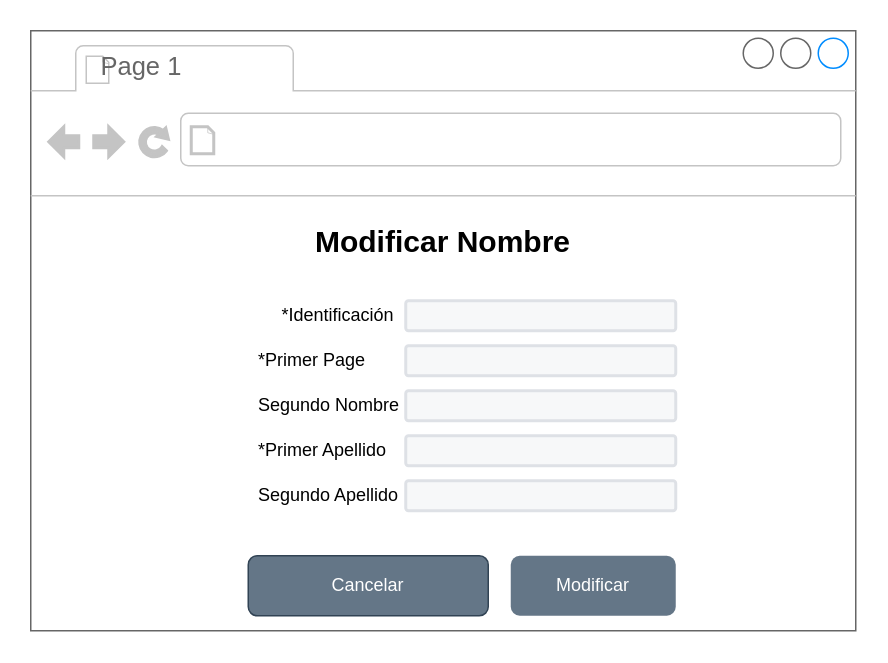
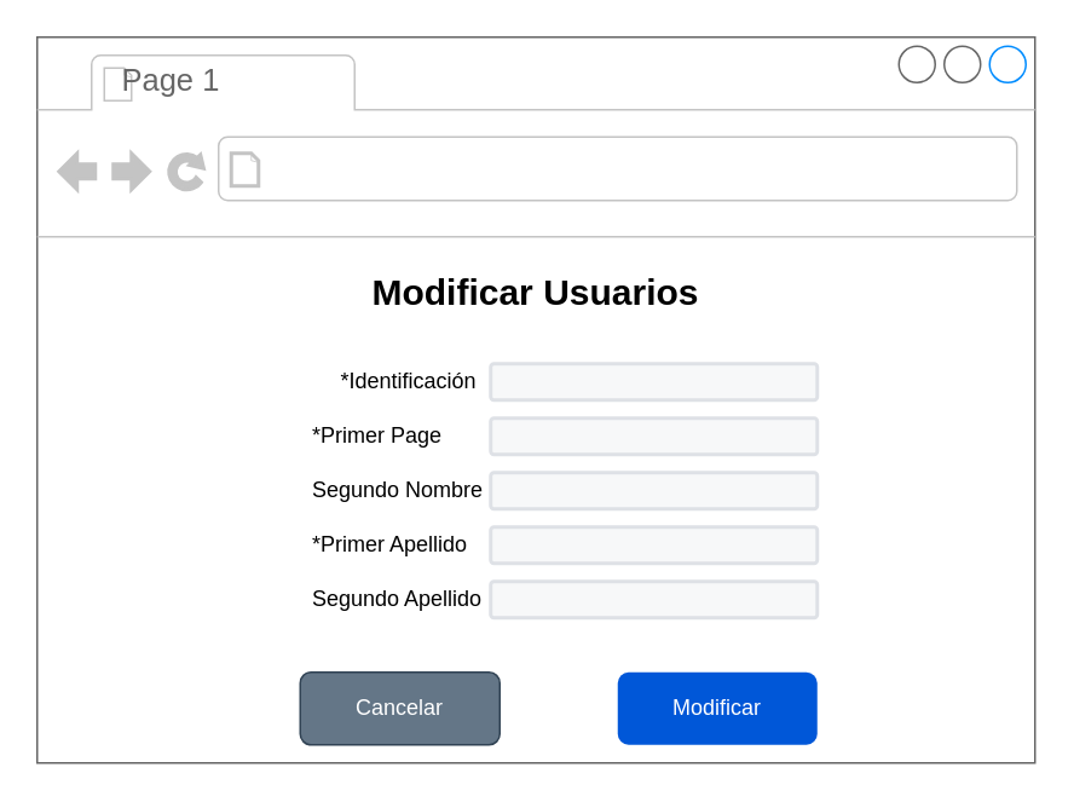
  <mxCell id="0" />
  <mxCell id="1" parent="0" />
  <mxCell id="2" value="" style="strokeWidth=1;shadow=0;dashed=0;align=center;html=1;shape=mxgraph.mockup.containers.browserWindow;rSize=0;strokeColor=#666666;strokeColor2=#008cff;strokeColor3=#c4c4c4;mainText=,;recursiveResize=0;" vertex="1" parent="1"><mxGeometry x="20" y="20" width="550" height="400" as="geometry" /></mxCell>
  <mxCell id="3" value="Page 1" style="strokeWidth=1;shadow=0;dashed=0;align=center;html=1;shape=mxgraph.mockup.containers.anchor;fontSize=17;fontColor=#666666;align=left;whiteSpace=wrap;" vertex="1" parent="2"><mxGeometry x="45" y="12" width="110" height="26" as="geometry" /></mxCell>
- <mxCell id="4" value="Modificar Nombre" style="text;html=1;whiteSpace=wrap;strokeColor=none;fillColor=none;align=center;verticalAlign=middle;rounded=0;strokeWidth=5;fontSize=20;fontStyle=1" vertex="1" parent="2"><mxGeometry x="100" y="130" width="350" height="20" as="geometry" /></mxCell>
+ <mxCell id="4" value="Modificar Usuarios" style="text;html=1;whiteSpace=wrap;strokeColor=none;fillColor=none;align=center;verticalAlign=middle;rounded=0;strokeWidth=5;fontSize=20;fontStyle=1" vertex="1" parent="2"><mxGeometry x="100" y="130" width="350" height="20" as="geometry" /></mxCell>
  <mxCell id="5" value="*Identificación" style="text;html=1;whiteSpace=wrap;strokeColor=none;fillColor=none;align=center;verticalAlign=middle;rounded=0;" vertex="1" parent="2"><mxGeometry x="160" y="175" width="90" height="30" as="geometry" /></mxCell>
  <mxCell id="6" value="*Primer Page" style="text;html=1;whiteSpace=wrap;strokeColor=none;fillColor=none;align=left;verticalAlign=middle;rounded=0;" vertex="1" parent="2"><mxGeometry x="150" y="205" width="100" height="30" as="geometry" /></mxCell>
  <mxCell id="7" value="Segundo Nombre" style="text;html=1;whiteSpace=wrap;strokeColor=none;fillColor=none;align=left;verticalAlign=middle;rounded=0;" vertex="1" parent="2"><mxGeometry x="150" y="235" width="110" height="30" as="geometry" /></mxCell>
  <mxCell id="8" value="*Primer Apellido" style="text;html=1;whiteSpace=wrap;strokeColor=none;fillColor=none;align=left;verticalAlign=middle;rounded=0;" vertex="1" parent="2"><mxGeometry x="150" y="265" width="100" height="30" as="geometry" /></mxCell>
  <mxCell id="9" value="Segundo Apellido" style="text;html=1;whiteSpace=wrap;strokeColor=none;fillColor=none;align=left;verticalAlign=middle;rounded=0;" vertex="1" parent="2"><mxGeometry x="150" y="295" width="110" height="30" as="geometry" /></mxCell>
  <mxCell id="10" value="" style="rounded=1;arcSize=9;fillColor=#F7F8F9;align=left;spacingLeft=5;strokeColor=#DEE1E6;html=1;strokeWidth=2;fontColor=#596780;fontSize=12" vertex="1" parent="2"><mxGeometry x="250" y="180" width="180" height="20" as="geometry" /></mxCell>
  <mxCell id="11" value="" style="rounded=1;arcSize=9;fillColor=#F7F8F9;align=left;spacingLeft=5;strokeColor=#DEE1E6;html=1;strokeWidth=2;fontColor=#596780;fontSize=12" vertex="1" parent="2"><mxGeometry x="250" y="210" width="180" height="20" as="geometry" /></mxCell>
  <mxCell id="12" value="" style="rounded=1;arcSize=9;fillColor=#F7F8F9;align=left;spacingLeft=5;strokeColor=#DEE1E6;html=1;strokeWidth=2;fontColor=#596780;fontSize=12" vertex="1" parent="2"><mxGeometry x="250" y="240" width="180" height="20" as="geometry" /></mxCell>
  <mxCell id="13" value="" style="rounded=1;arcSize=9;fillColor=#F7F8F9;align=left;spacingLeft=5;strokeColor=#DEE1E6;html=1;strokeWidth=2;fontColor=#596780;fontSize=12" vertex="1" parent="2"><mxGeometry x="250" y="270" width="180" height="20" as="geometry" /></mxCell>
  <mxCell id="14" value="" style="rounded=1;arcSize=9;fillColor=#F7F8F9;align=left;spacingLeft=5;strokeColor=#DEE1E6;html=1;strokeWidth=2;fontColor=#596780;fontSize=12" vertex="1" parent="2"><mxGeometry x="250" y="300" width="180" height="20" as="geometry" /></mxCell>
- <mxCell id="15" value="Modificar" style="rounded=1;fillColor=#647687;strokeColor=none;html=1;whiteSpace=wrap;fontColor=#ffffff;align=center;verticalAlign=middle;fontStyle=0;fontSize=12;sketch=0;" vertex="1" parent="2"><mxGeometry x="320" y="350" width="110" height="40" as="geometry" /></mxCell>
- <mxCell id="16" value="Cancelar" style="rounded=1;fillColor=#647687;strokeColor=#314354;html=1;whiteSpace=wrap;align=center;verticalAlign=middle;fontStyle=0;fontSize=12;sketch=0;fontColor=#ffffff;" vertex="1" parent="2"><mxGeometry x="145" y="350" width="160" height="40" as="geometry" /></mxCell>
+ <mxCell id="15" value="Modificar" style="rounded=1;fillColor=#0057D8;strokeColor=none;html=1;whiteSpace=wrap;fontColor=#ffffff;align=center;verticalAlign=middle;fontStyle=0;fontSize=12;sketch=0;" vertex="1" parent="2"><mxGeometry x="320" y="350" width="110" height="40" as="geometry" /></mxCell>
+ <mxCell id="16" value="Cancelar" style="rounded=1;fillColor=#647687;strokeColor=#314354;html=1;whiteSpace=wrap;align=center;verticalAlign=middle;fontStyle=0;fontSize=12;sketch=0;fontColor=#ffffff;" vertex="1" parent="2"><mxGeometry x="145" y="350" width="110" height="40" as="geometry" /></mxCell>
